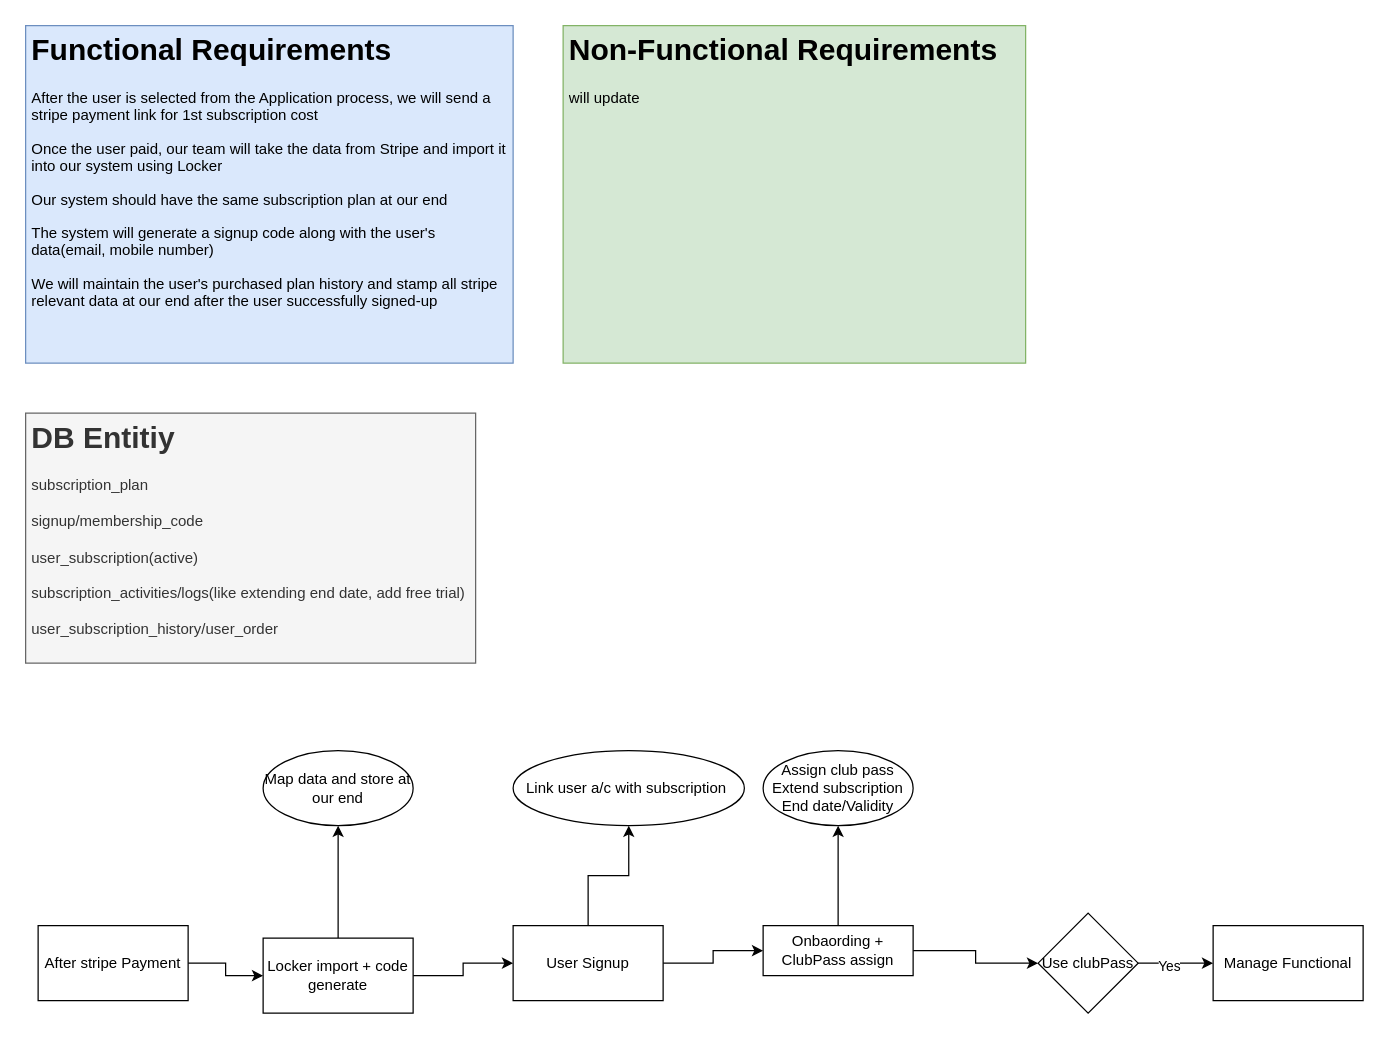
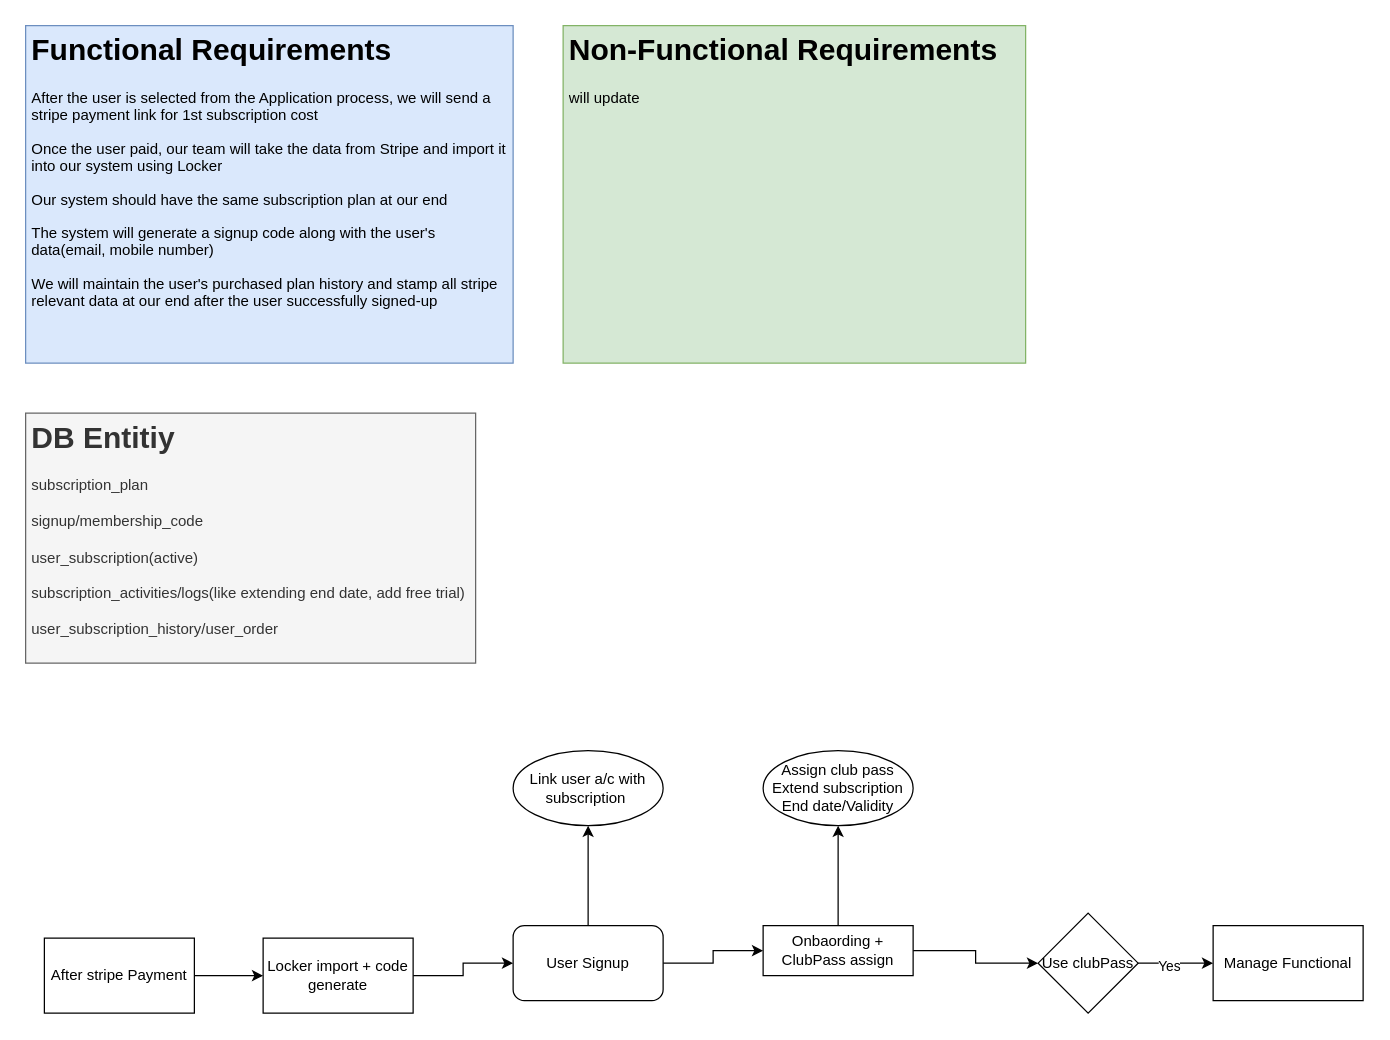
  <mxCell id="0" />
  <mxCell id="1" parent="0" />
  <mxCell id="2" value="&lt;h1&gt;Functional Requirements&lt;/h1&gt;&lt;p&gt;After the user is selected from the Application process, we will send a stripe payment link for 1st subscription cost&lt;/p&gt;&lt;p&gt;Once the user paid, our team will take the data from Stripe and import it into our system using Locker&lt;/p&gt;&lt;p&gt;Our system should have the same subscription plan at our end&amp;nbsp;&lt;/p&gt;&lt;p&gt;The system will generate a signup code along with the user's data(email, mobile number)&lt;/p&gt;&lt;p&gt;We will maintain the user's purchased plan history and stamp all stripe relevant data at our end after the user successfully signed-up&lt;/p&gt;&lt;p&gt;&lt;br&gt;&lt;/p&gt;&lt;p&gt;&lt;br&gt;&lt;/p&gt;" style="text;html=1;strokeColor=#6c8ebf;fillColor=#dae8fc;spacing=5;spacingTop=-20;whiteSpace=wrap;overflow=hidden;rounded=0;" vertex="1" parent="1"><mxGeometry x="20" y="20" width="390" height="270" as="geometry" /></mxCell>
  <mxCell id="3" value="&lt;h1&gt;Non-Functional Requirements&lt;/h1&gt;&lt;p&gt;will update&lt;/p&gt;" style="text;html=1;strokeColor=#82b366;fillColor=#d5e8d4;spacing=5;spacingTop=-20;whiteSpace=wrap;overflow=hidden;rounded=0;" vertex="1" parent="1"><mxGeometry x="450" y="20" width="370" height="270" as="geometry" /></mxCell>
  <mxCell id="4" value="&lt;h1&gt;&lt;span style=&quot;background-color: initial;&quot;&gt;DB Entitiy&lt;/span&gt;&lt;br&gt;&lt;/h1&gt;&lt;div&gt;subscription_plan&lt;/div&gt;&lt;div&gt;&lt;br&gt;&lt;/div&gt;&lt;div&gt;signup/membership_code&lt;/div&gt;&lt;div&gt;&lt;br&gt;&lt;/div&gt;&lt;div&gt;user_subscription(active)&lt;/div&gt;&lt;div&gt;&lt;br&gt;&lt;/div&gt;&lt;div&gt;subscription_activities/logs(like extending end date, add free trial)&lt;br&gt;&lt;br&gt;user_subscription_history/user_order&lt;/div&gt;" style="text;html=1;spacing=5;spacingTop=-20;whiteSpace=wrap;overflow=hidden;rounded=0;fillColor=#f5f5f5;fontColor=#333333;strokeColor=#666666;" vertex="1" parent="1"><mxGeometry x="20" y="330" width="360" height="200" as="geometry" /></mxCell>
  <mxCell id="5" value="" style="edgeStyle=orthogonalEdgeStyle;rounded=0;orthogonalLoop=1;jettySize=auto;html=1;" edge="1" parent="1" source="6" target="9"><mxGeometry relative="1" as="geometry" /></mxCell>
- <mxCell id="6" value="After stripe Payment" style="rounded=0;whiteSpace=wrap;html=1;" vertex="1" parent="1"><mxGeometry x="30" y="740" width="120" height="60" as="geometry" /></mxCell>
+ <mxCell id="6" value="After stripe Payment" style="rounded=0;whiteSpace=wrap;html=1;" vertex="1" parent="1"><mxGeometry x="35" y="750" width="120" height="60" as="geometry" /></mxCell>
  <mxCell id="7" value="" style="edgeStyle=orthogonalEdgeStyle;rounded=0;orthogonalLoop=1;jettySize=auto;html=1;" edge="1" parent="1" source="9" target="12"><mxGeometry relative="1" as="geometry" /></mxCell>
- <mxCell id="8" value="" style="edgeStyle=orthogonalEdgeStyle;rounded=0;orthogonalLoop=1;jettySize=auto;html=1;" edge="1" parent="1" source="9" target="17"><mxGeometry relative="1" as="geometry" /></mxCell>
  <mxCell id="9" value="Locker import + code generate" style="whiteSpace=wrap;html=1;rounded=0;" vertex="1" parent="1"><mxGeometry x="210" y="750" width="120" height="60" as="geometry" /></mxCell>
  <mxCell id="10" value="" style="edgeStyle=orthogonalEdgeStyle;rounded=0;orthogonalLoop=1;jettySize=auto;html=1;entryX=0;entryY=0.5;entryDx=0;entryDy=0;" edge="1" parent="1" source="12" target="15"><mxGeometry relative="1" as="geometry" /></mxCell>
  <mxCell id="11" value="" style="edgeStyle=orthogonalEdgeStyle;rounded=0;orthogonalLoop=1;jettySize=auto;html=1;" edge="1" parent="1" source="12" target="22"><mxGeometry relative="1" as="geometry" /></mxCell>
- <mxCell id="12" value="User Signup" style="whiteSpace=wrap;html=1;rounded=0;" vertex="1" parent="1"><mxGeometry x="410" y="740" width="120" height="60" as="geometry" /></mxCell>
+ <mxCell id="12" value="User Signup" style="whiteSpace=wrap;html=1;rounded=1;" vertex="1" parent="1"><mxGeometry x="410" y="740" width="120" height="60" as="geometry" /></mxCell>
  <mxCell id="13" value="" style="edgeStyle=orthogonalEdgeStyle;rounded=0;orthogonalLoop=1;jettySize=auto;html=1;" edge="1" parent="1" source="15" target="16"><mxGeometry relative="1" as="geometry" /></mxCell>
  <mxCell id="14" value="" style="edgeStyle=orthogonalEdgeStyle;rounded=0;orthogonalLoop=1;jettySize=auto;html=1;" edge="1" parent="1" source="15" target="20"><mxGeometry relative="1" as="geometry" /></mxCell>
  <mxCell id="15" value="Onbaording + ClubPass assign" style="whiteSpace=wrap;html=1;rounded=0;" vertex="1" parent="1"><mxGeometry x="610" y="740" width="120" height="40" as="geometry" /></mxCell>
  <mxCell id="16" value="Assign club pass&lt;br&gt;Extend subscription End date/Validity" style="ellipse;whiteSpace=wrap;html=1;rounded=0;" vertex="1" parent="1"><mxGeometry x="610" y="600" width="120" height="60" as="geometry" /></mxCell>
- <mxCell id="17" value="Map data and store at our end" style="ellipse;whiteSpace=wrap;html=1;rounded=0;" vertex="1" parent="1"><mxGeometry x="210" y="600" width="120" height="60" as="geometry" /></mxCell>
  <mxCell id="18" value="" style="edgeStyle=orthogonalEdgeStyle;rounded=0;orthogonalLoop=1;jettySize=auto;html=1;" edge="1" parent="1" source="20" target="21"><mxGeometry relative="1" as="geometry" /></mxCell>
  <mxCell id="19" value="Yes" style="edgeLabel;html=1;align=center;verticalAlign=middle;resizable=0;points=[];" vertex="1" connectable="0" parent="18"><mxGeometry x="-0.2" y="-1" relative="1" as="geometry"><mxPoint y="1" as="offset" /></mxGeometry></mxCell>
  <mxCell id="20" value="Use clubPass" style="rhombus;whiteSpace=wrap;html=1;rounded=0;" vertex="1" parent="1"><mxGeometry x="830" y="730" width="80" height="80" as="geometry" /></mxCell>
  <mxCell id="21" value="Manage Functional" style="whiteSpace=wrap;html=1;rounded=0;" vertex="1" parent="1"><mxGeometry x="970" y="740" width="120" height="60" as="geometry" /></mxCell>
- <mxCell id="22" value="Link user a/c with subscription&amp;nbsp;" style="ellipse;whiteSpace=wrap;html=1;rounded=0;" vertex="1" parent="1"><mxGeometry x="410" y="600" width="185" height="60" as="geometry" /></mxCell>
+ <mxCell id="22" value="Link user a/c with subscription&amp;nbsp;" style="ellipse;whiteSpace=wrap;html=1;rounded=0;" vertex="1" parent="1"><mxGeometry x="410" y="600" width="120" height="60" as="geometry" /></mxCell>
